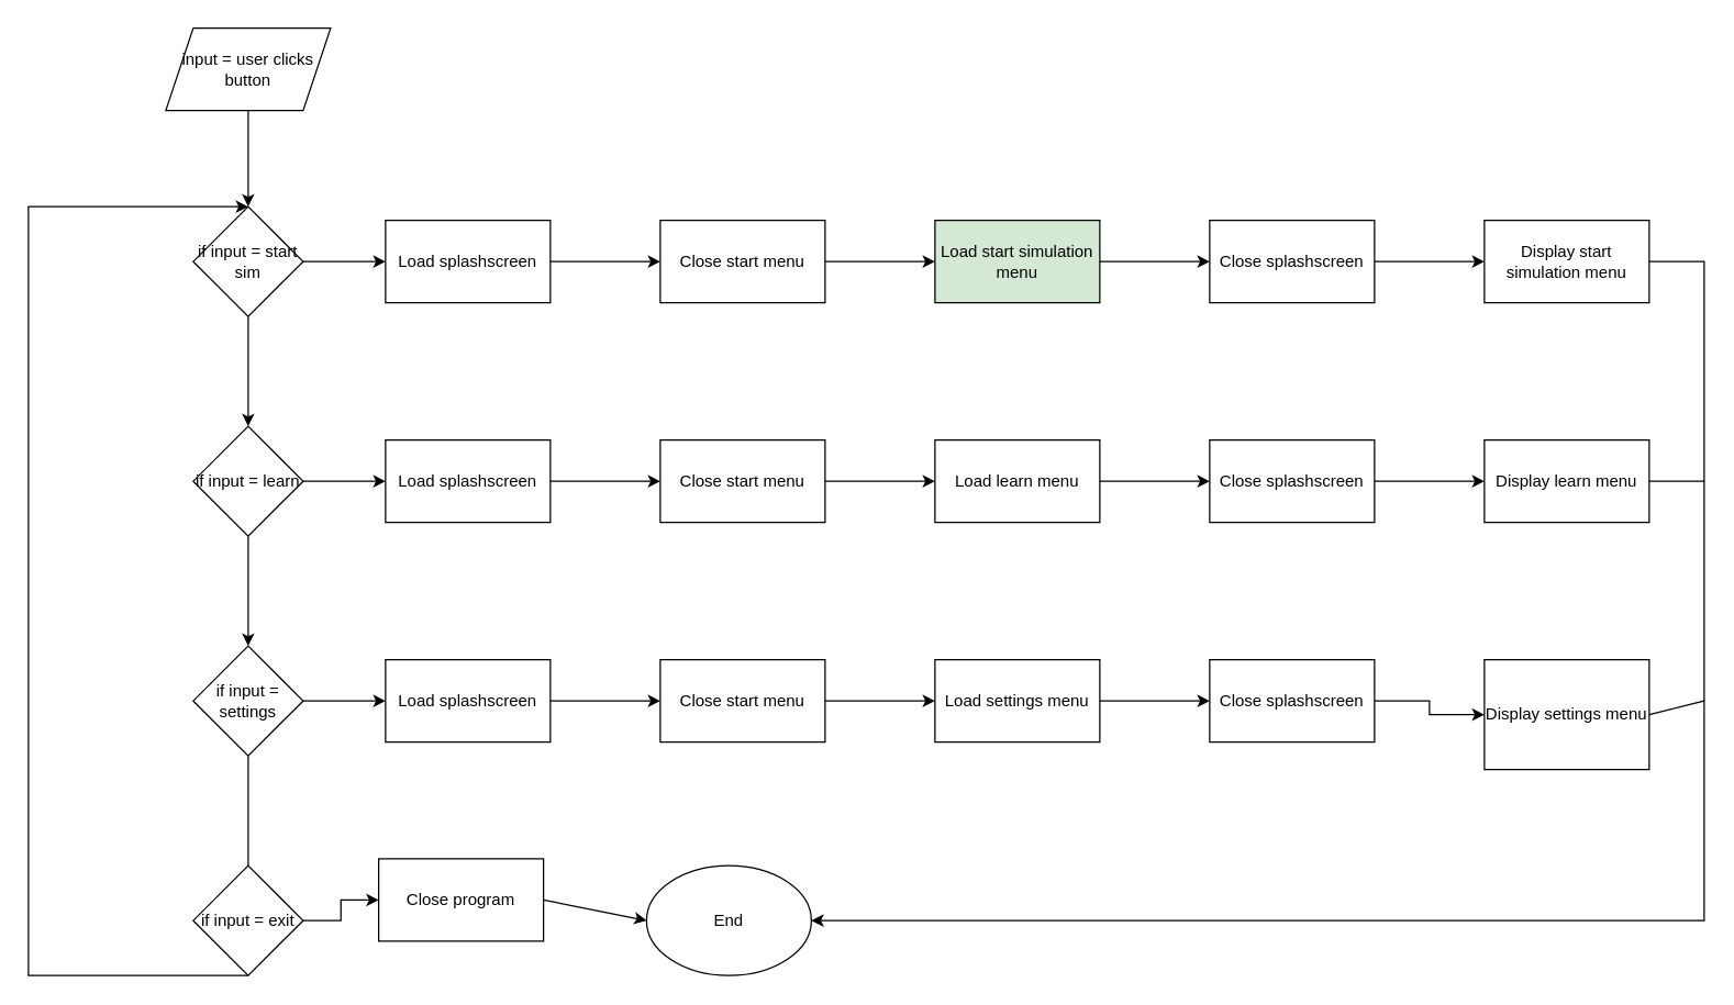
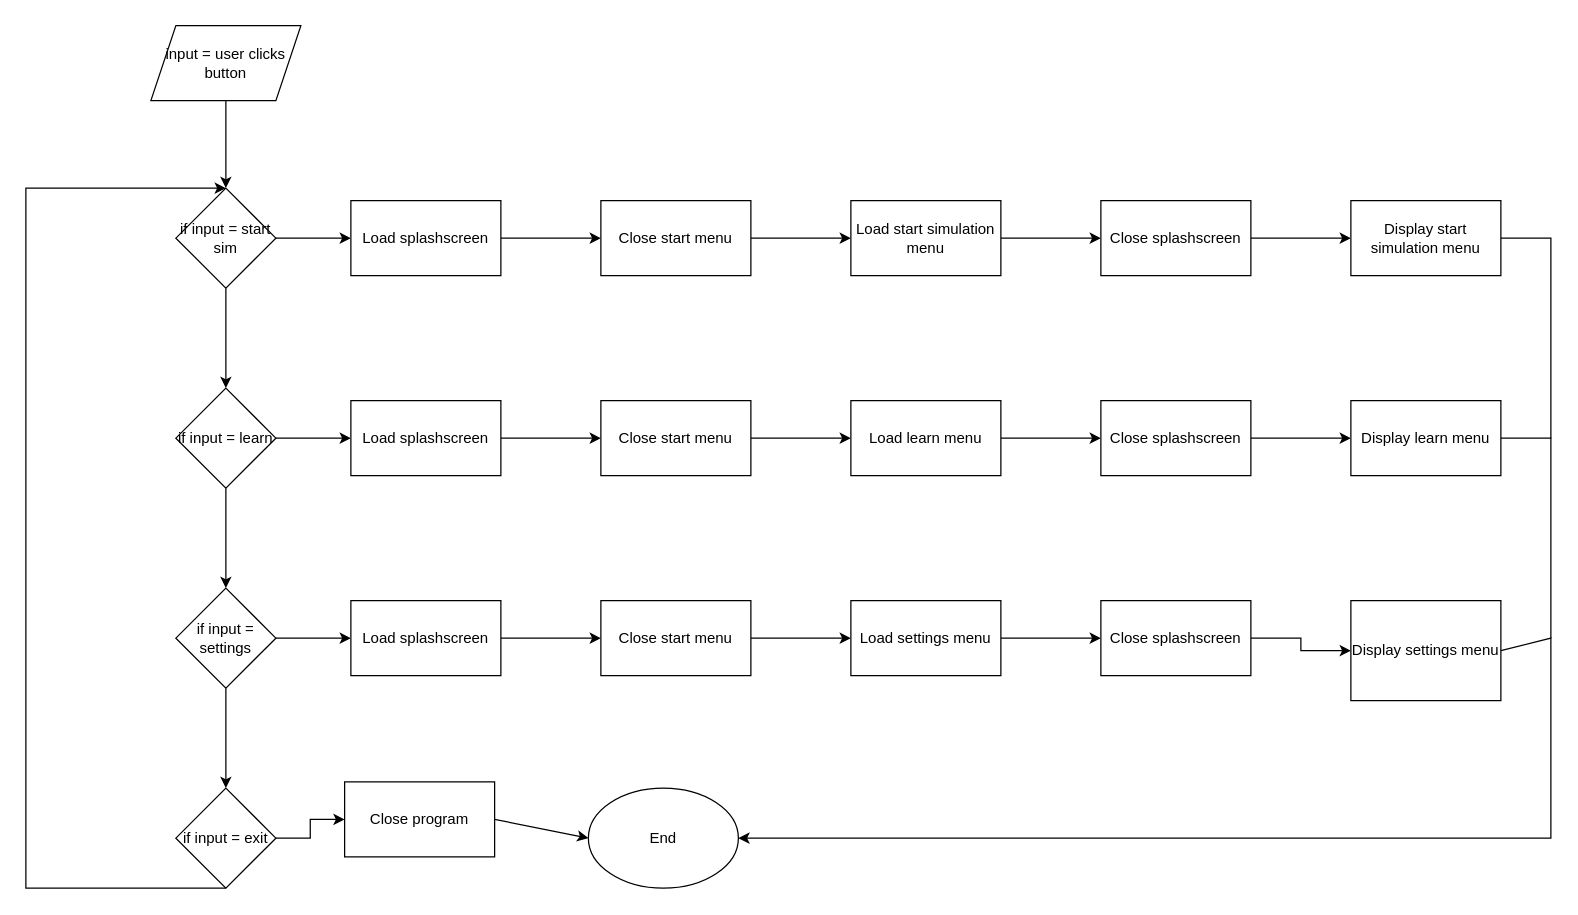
  <mxCell id="0" />
  <mxCell id="1" parent="0" />
  <mxCell id="2" value="" style="edgeStyle=orthogonalEdgeStyle;rounded=0;orthogonalLoop=1;jettySize=auto;html=1;" edge="1" parent="1" source="3" target="6"><mxGeometry relative="1" as="geometry" /></mxCell>
  <mxCell id="3" value="input = user clicks button" style="shape=parallelogram;perimeter=parallelogramPerimeter;whiteSpace=wrap;html=1;fixedSize=1;" vertex="1" parent="1"><mxGeometry x="120" y="20" width="120" height="60" as="geometry" /></mxCell>
  <mxCell id="4" value="" style="edgeStyle=orthogonalEdgeStyle;rounded=0;orthogonalLoop=1;jettySize=auto;html=1;" edge="1" parent="1" source="6" target="8"><mxGeometry relative="1" as="geometry" /></mxCell>
  <mxCell id="5" value="" style="edgeStyle=orthogonalEdgeStyle;rounded=0;orthogonalLoop=1;jettySize=auto;html=1;" edge="1" parent="1" source="6" target="18"><mxGeometry relative="1" as="geometry" /></mxCell>
  <mxCell id="6" value="if input = start sim" style="rhombus;whiteSpace=wrap;html=1;" vertex="1" parent="1"><mxGeometry x="140" y="150" width="80" height="80" as="geometry" /></mxCell>
  <mxCell id="7" value="" style="edgeStyle=orthogonalEdgeStyle;rounded=0;orthogonalLoop=1;jettySize=auto;html=1;" edge="1" parent="1" source="8" target="10"><mxGeometry relative="1" as="geometry" /></mxCell>
  <mxCell id="8" value="Load splashscreen" style="whiteSpace=wrap;html=1;" vertex="1" parent="1"><mxGeometry x="280" y="160" width="120" height="60" as="geometry" /></mxCell>
  <mxCell id="9" value="" style="edgeStyle=orthogonalEdgeStyle;rounded=0;orthogonalLoop=1;jettySize=auto;html=1;" edge="1" parent="1" source="10" target="12"><mxGeometry relative="1" as="geometry" /></mxCell>
  <mxCell id="10" value="Close start menu" style="whiteSpace=wrap;html=1;" vertex="1" parent="1"><mxGeometry x="480" y="160" width="120" height="60" as="geometry" /></mxCell>
  <mxCell id="11" value="" style="edgeStyle=orthogonalEdgeStyle;rounded=0;orthogonalLoop=1;jettySize=auto;html=1;" edge="1" parent="1" source="12" target="14"><mxGeometry relative="1" as="geometry" /></mxCell>
- <mxCell id="12" value="Load start simulation menu" style="whiteSpace=wrap;html=1;fillColor=#d5e8d4;" vertex="1" parent="1"><mxGeometry x="680" y="160" width="120" height="60" as="geometry" /></mxCell>
+ <mxCell id="12" value="Load start simulation menu" style="whiteSpace=wrap;html=1;" vertex="1" parent="1"><mxGeometry x="680" y="160" width="120" height="60" as="geometry" /></mxCell>
  <mxCell id="13" value="" style="edgeStyle=orthogonalEdgeStyle;rounded=0;orthogonalLoop=1;jettySize=auto;html=1;" edge="1" parent="1" source="14" target="15"><mxGeometry relative="1" as="geometry" /></mxCell>
  <mxCell id="14" value="Close splashscreen" style="whiteSpace=wrap;html=1;" vertex="1" parent="1"><mxGeometry x="880" y="160" width="120" height="60" as="geometry" /></mxCell>
  <mxCell id="15" value="Display start simulation menu" style="whiteSpace=wrap;html=1;" vertex="1" parent="1"><mxGeometry x="1080" y="160" width="120" height="60" as="geometry" /></mxCell>
  <mxCell id="16" value="" style="edgeStyle=orthogonalEdgeStyle;rounded=0;orthogonalLoop=1;jettySize=auto;html=1;" edge="1" parent="1" source="18" target="20"><mxGeometry relative="1" as="geometry" /></mxCell>
  <mxCell id="17" value="" style="edgeStyle=orthogonalEdgeStyle;rounded=0;orthogonalLoop=1;jettySize=auto;html=1;" edge="1" parent="1" source="18" target="30"><mxGeometry relative="1" as="geometry" /></mxCell>
  <mxCell id="18" value="if input = learn" style="rhombus;whiteSpace=wrap;html=1;" vertex="1" parent="1"><mxGeometry x="140" y="310" width="80" height="80" as="geometry" /></mxCell>
  <mxCell id="19" value="" style="edgeStyle=orthogonalEdgeStyle;rounded=0;orthogonalLoop=1;jettySize=auto;html=1;" edge="1" parent="1" source="20" target="22"><mxGeometry relative="1" as="geometry" /></mxCell>
  <mxCell id="20" value="Load splashscreen" style="whiteSpace=wrap;html=1;" vertex="1" parent="1"><mxGeometry x="280" y="320" width="120" height="60" as="geometry" /></mxCell>
  <mxCell id="21" value="" style="edgeStyle=orthogonalEdgeStyle;rounded=0;orthogonalLoop=1;jettySize=auto;html=1;" edge="1" parent="1" source="22" target="24"><mxGeometry relative="1" as="geometry" /></mxCell>
  <mxCell id="22" value="Close start menu" style="whiteSpace=wrap;html=1;" vertex="1" parent="1"><mxGeometry x="480" y="320" width="120" height="60" as="geometry" /></mxCell>
  <mxCell id="23" value="" style="edgeStyle=orthogonalEdgeStyle;rounded=0;orthogonalLoop=1;jettySize=auto;html=1;" edge="1" parent="1" source="24" target="26"><mxGeometry relative="1" as="geometry" /></mxCell>
  <mxCell id="24" value="Load learn menu" style="whiteSpace=wrap;html=1;" vertex="1" parent="1"><mxGeometry x="680" y="320" width="120" height="60" as="geometry" /></mxCell>
  <mxCell id="25" value="" style="edgeStyle=orthogonalEdgeStyle;rounded=0;orthogonalLoop=1;jettySize=auto;html=1;" edge="1" parent="1" source="26" target="27"><mxGeometry relative="1" as="geometry" /></mxCell>
  <mxCell id="26" value="Close splashscreen" style="whiteSpace=wrap;html=1;" vertex="1" parent="1"><mxGeometry x="880" y="320" width="120" height="60" as="geometry" /></mxCell>
  <mxCell id="27" value="Display learn menu" style="whiteSpace=wrap;html=1;" vertex="1" parent="1"><mxGeometry x="1080" y="320" width="120" height="60" as="geometry" /></mxCell>
  <mxCell id="28" value="" style="edgeStyle=orthogonalEdgeStyle;rounded=0;orthogonalLoop=1;jettySize=auto;html=1;" edge="1" parent="1" source="30" target="32"><mxGeometry relative="1" as="geometry" /></mxCell>
- <mxCell id="29" value="" style="edgeStyle=orthogonalEdgeStyle;rounded=0;orthogonalLoop=1;jettySize=auto;html=1;endArrow=none;" edge="1" parent="1" source="30" target="41"><mxGeometry relative="1" as="geometry" /></mxCell>
+ <mxCell id="29" value="" style="edgeStyle=orthogonalEdgeStyle;rounded=0;orthogonalLoop=1;jettySize=auto;html=1;" edge="1" parent="1" source="30" target="41"><mxGeometry relative="1" as="geometry" /></mxCell>
  <mxCell id="30" value="if input = settings" style="rhombus;whiteSpace=wrap;html=1;" vertex="1" parent="1"><mxGeometry x="140" y="470" width="80" height="80" as="geometry" /></mxCell>
  <mxCell id="31" value="" style="edgeStyle=orthogonalEdgeStyle;rounded=0;orthogonalLoop=1;jettySize=auto;html=1;" edge="1" parent="1" source="32" target="34"><mxGeometry relative="1" as="geometry" /></mxCell>
  <mxCell id="32" value="Load splashscreen" style="whiteSpace=wrap;html=1;" vertex="1" parent="1"><mxGeometry x="280" y="480" width="120" height="60" as="geometry" /></mxCell>
  <mxCell id="33" value="" style="edgeStyle=orthogonalEdgeStyle;rounded=0;orthogonalLoop=1;jettySize=auto;html=1;" edge="1" parent="1" source="34" target="36"><mxGeometry relative="1" as="geometry" /></mxCell>
  <mxCell id="34" value="Close start menu" style="whiteSpace=wrap;html=1;" vertex="1" parent="1"><mxGeometry x="480" y="480" width="120" height="60" as="geometry" /></mxCell>
  <mxCell id="35" value="" style="edgeStyle=orthogonalEdgeStyle;rounded=0;orthogonalLoop=1;jettySize=auto;html=1;" edge="1" parent="1" source="36" target="38"><mxGeometry relative="1" as="geometry" /></mxCell>
  <mxCell id="36" value="Load settings menu" style="whiteSpace=wrap;html=1;" vertex="1" parent="1"><mxGeometry x="680" y="480" width="120" height="60" as="geometry" /></mxCell>
  <mxCell id="37" value="" style="edgeStyle=orthogonalEdgeStyle;rounded=0;orthogonalLoop=1;jettySize=auto;html=1;" edge="1" parent="1" source="38" target="39"><mxGeometry relative="1" as="geometry" /></mxCell>
  <mxCell id="38" value="Close splashscreen" style="whiteSpace=wrap;html=1;" vertex="1" parent="1"><mxGeometry x="880" y="480" width="120" height="60" as="geometry" /></mxCell>
  <mxCell id="39" value="Display settings menu" style="whiteSpace=wrap;html=1;" vertex="1" parent="1"><mxGeometry x="1080" y="480" width="120" height="80" as="geometry" /></mxCell>
  <mxCell id="40" value="" style="edgeStyle=orthogonalEdgeStyle;rounded=0;orthogonalLoop=1;jettySize=auto;html=1;" edge="1" parent="1" source="41" target="42"><mxGeometry relative="1" as="geometry" /></mxCell>
  <mxCell id="41" value="if input = exit" style="rhombus;whiteSpace=wrap;html=1;" vertex="1" parent="1"><mxGeometry x="140" y="630" width="80" height="80" as="geometry" /></mxCell>
  <mxCell id="42" value="Close program" style="whiteSpace=wrap;html=1;" vertex="1" parent="1"><mxGeometry x="275" y="625" width="120" height="60" as="geometry" /></mxCell>
  <mxCell id="43" value="" style="endArrow=classic;html=1;rounded=0;exitX=0.5;exitY=1;exitDx=0;exitDy=0;entryX=0.5;entryY=0;entryDx=0;entryDy=0;" edge="1" parent="1" source="41" target="6"><mxGeometry width="50" height="50" relative="1" as="geometry"><mxPoint x="120" y="450" as="sourcePoint" /><mxPoint x="40" y="210" as="targetPoint" /><Array as="points"><mxPoint x="20" y="710" /><mxPoint x="20" y="150" /></Array></mxGeometry></mxCell>
  <mxCell id="44" value="End" style="ellipse;whiteSpace=wrap;html=1;" vertex="1" parent="1"><mxGeometry x="470" y="630" width="120" height="80" as="geometry" /></mxCell>
  <mxCell id="45" value="" style="endArrow=classic;html=1;rounded=0;exitX=1;exitY=0.5;exitDx=0;exitDy=0;entryX=0;entryY=0.5;entryDx=0;entryDy=0;" edge="1" parent="1" source="42" target="44"><mxGeometry width="50" height="50" relative="1" as="geometry"><mxPoint x="890" y="370" as="sourcePoint" /><mxPoint x="940" y="320" as="targetPoint" /></mxGeometry></mxCell>
  <mxCell id="46" value="" style="endArrow=classic;html=1;rounded=0;exitX=1;exitY=0.5;exitDx=0;exitDy=0;entryX=1;entryY=0.5;entryDx=0;entryDy=0;" edge="1" parent="1" source="39" target="44"><mxGeometry width="50" height="50" relative="1" as="geometry"><mxPoint x="890" y="370" as="sourcePoint" /><mxPoint x="940" y="320" as="targetPoint" /><Array as="points"><mxPoint x="1240" y="510" /><mxPoint x="1240" y="670" /></Array></mxGeometry></mxCell>
  <mxCell id="47" value="" style="endArrow=none;html=1;rounded=0;exitX=1;exitY=0.5;exitDx=0;exitDy=0;" edge="1" parent="1" source="27"><mxGeometry width="50" height="50" relative="1" as="geometry"><mxPoint x="890" y="370" as="sourcePoint" /><mxPoint x="1240" y="510" as="targetPoint" /><Array as="points"><mxPoint x="1240" y="350" /></Array></mxGeometry></mxCell>
  <mxCell id="48" value="" style="endArrow=none;html=1;rounded=0;exitX=1;exitY=0.5;exitDx=0;exitDy=0;" edge="1" parent="1" source="15"><mxGeometry width="50" height="50" relative="1" as="geometry"><mxPoint x="890" y="370" as="sourcePoint" /><mxPoint x="1240" y="350" as="targetPoint" /><Array as="points"><mxPoint x="1240" y="190" /></Array></mxGeometry></mxCell>
